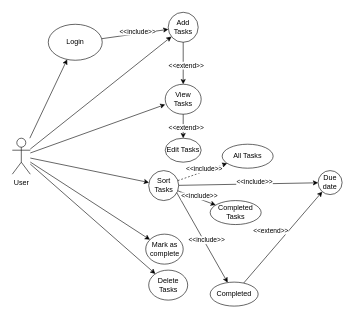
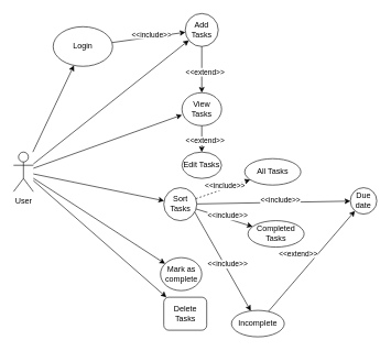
  <mxCell id="0" />
  <mxCell id="1" parent="0" />
  <mxCell id="2" value="User" style="shape=umlActor;verticalLabelPosition=bottom;verticalAlign=top;html=1;outlineConnect=0;" parent="1" vertex="1"><mxGeometry x="20" y="230" width="30" height="60" as="geometry" /></mxCell>
  <mxCell id="3" value="Login" style="ellipse;whiteSpace=wrap;html=1;" parent="1" vertex="1"><mxGeometry x="80" y="40" width="90" height="60" as="geometry" /></mxCell>
  <mxCell id="4" value="Add Tasks" style="ellipse;whiteSpace=wrap;html=1;" parent="1" vertex="1"><mxGeometry x="280" y="20" width="50" height="50" as="geometry" /></mxCell>
  <mxCell id="5" value="View Tasks" style="ellipse;whiteSpace=wrap;html=1;" parent="1" vertex="1"><mxGeometry x="275" y="140" width="60" height="50" as="geometry" /></mxCell>
  <mxCell id="6" value="Edit Tasks" style="ellipse;whiteSpace=wrap;html=1;" parent="1" vertex="1"><mxGeometry x="275" y="230" width="60" height="40" as="geometry" /></mxCell>
- <mxCell id="7" value="Delete Tasks" style="ellipse;whiteSpace=wrap;html=1;" parent="1" vertex="1"><mxGeometry x="247.5" y="450" width="65" height="50" as="geometry" /></mxCell>
+ <mxCell id="7" value="Delete Tasks" style="whiteSpace=wrap;html=1;rounded=1;" parent="1" vertex="1"><mxGeometry x="247.5" y="450" width="65" height="50" as="geometry" /></mxCell>
  <mxCell id="8" value="Sort Tasks" style="ellipse;whiteSpace=wrap;html=1;" parent="1" vertex="1"><mxGeometry x="247.5" y="284" width="50" height="50" as="geometry" /></mxCell>
  <mxCell id="9" value="" style="endArrow=classic;html=1;rounded=0;" parent="1" source="2" target="3" edge="1"><mxGeometry width="50" height="50" relative="1" as="geometry"><mxPoint x="50" y="240" as="sourcePoint" /><mxPoint x="177.574" y="128.284" as="targetPoint" /></mxGeometry></mxCell>
  <mxCell id="10" value="" style="endArrow=classic;html=1;rounded=0;" parent="1" source="2" target="4" edge="1"><mxGeometry width="50" height="50" relative="1" as="geometry"><mxPoint x="50" y="240" as="sourcePoint" /><mxPoint x="118" y="178" as="targetPoint" /></mxGeometry></mxCell>
  <mxCell id="11" value="" style="endArrow=classic;html=1;rounded=0;" parent="1" source="4" target="5" edge="1"><mxGeometry width="50" height="50" relative="1" as="geometry"><mxPoint x="296.04" y="200" as="sourcePoint" /><mxPoint x="380" y="238" as="targetPoint" /></mxGeometry></mxCell>
  <mxCell id="12" value="&amp;lt;&amp;lt;extend&amp;gt;&amp;gt;" style="edgeLabel;html=1;align=center;verticalAlign=middle;resizable=0;points=[];" parent="11" vertex="1" connectable="0"><mxGeometry x="0.081" y="4" relative="1" as="geometry"><mxPoint as="offset" /></mxGeometry></mxCell>
  <mxCell id="13" value="" style="endArrow=classic;html=1;rounded=0;entryX=0;entryY=0.675;entryDx=0;entryDy=0;entryPerimeter=0;" parent="1" source="2" target="5" edge="1"><mxGeometry width="50" height="50" relative="1" as="geometry"><mxPoint x="50" y="240" as="sourcePoint" /><mxPoint x="268" y="250" as="targetPoint" /></mxGeometry></mxCell>
  <mxCell id="14" value="" style="endArrow=classic;html=1;rounded=0;" parent="1" source="3" target="4" edge="1"><mxGeometry width="50" height="50" relative="1" as="geometry"><mxPoint x="216.04" y="90" as="sourcePoint" /><mxPoint x="300" y="128" as="targetPoint" /></mxGeometry></mxCell>
  <mxCell id="15" value="&amp;lt;&amp;lt;include&amp;gt;&amp;gt;" style="edgeLabel;html=1;align=center;verticalAlign=middle;resizable=0;points=[];" parent="14" vertex="1" connectable="0"><mxGeometry x="0.081" y="4" relative="1" as="geometry"><mxPoint as="offset" /></mxGeometry></mxCell>
  <mxCell id="16" value="" style="endArrow=classic;html=1;rounded=0;" parent="1" source="2" target="7" edge="1"><mxGeometry width="50" height="50" relative="1" as="geometry"><mxPoint x="50" y="240" as="sourcePoint" /><mxPoint x="360" y="414" as="targetPoint" /></mxGeometry></mxCell>
  <mxCell id="17" value="" style="endArrow=classic;html=1;rounded=0;" parent="1" source="2" target="8" edge="1"><mxGeometry width="50" height="50" relative="1" as="geometry"><mxPoint y="340" as="sourcePoint" x="-20" /><mxPoint x="195.015" y="653.633" as="targetPoint" /></mxGeometry></mxCell>
  <mxCell id="18" value="Mark as complete" style="ellipse;whiteSpace=wrap;html=1;" parent="1" vertex="1"><mxGeometry x="242.5" y="390" width="62.5" height="50" as="geometry" /></mxCell>
  <mxCell id="19" value="" style="endArrow=classic;html=1;rounded=0;" parent="1" source="2" target="18" edge="1"><mxGeometry width="50" height="50" relative="1" as="geometry"><mxPoint x="60" y="270" as="sourcePoint" /><mxPoint x="473" y="616" as="targetPoint" /></mxGeometry></mxCell>
  <mxCell id="20" value="All Tasks" style="ellipse;whiteSpace=wrap;html=1;" parent="1" vertex="1"><mxGeometry x="370" y="240" width="85" height="40" as="geometry" /></mxCell>
- <mxCell id="21" value="Completed&lt;div&gt;Tasks&lt;/div&gt;" style="ellipse;whiteSpace=wrap;html=1;" parent="1" vertex="1"><mxGeometry x="350" y="334" width="85" height="40" as="geometry" /></mxCell>
+ <mxCell id="21" value="Completed&lt;div&gt;Tasks&lt;/div&gt;" style="ellipse;whiteSpace=wrap;html=1;" parent="1" vertex="1"><mxGeometry x="375" y="334" width="85" height="40" as="geometry" /></mxCell>
  <mxCell id="22" value="" style="endArrow=classic;html=1;rounded=0;exitX=0.936;exitY=0.738;exitDx=0;exitDy=0;exitPerimeter=0;" parent="1" source="8" target="33" edge="1"><mxGeometry width="50" height="50" relative="1" as="geometry"><mxPoint x="600" y="700" as="sourcePoint" /><mxPoint x="730" y="670" as="targetPoint" /></mxGeometry></mxCell>
  <mxCell id="23" value="&amp;lt;&amp;lt;include&amp;gt;&amp;gt;" style="edgeLabel;html=1;align=center;verticalAlign=middle;resizable=0;points=[];" parent="22" vertex="1" connectable="0"><mxGeometry x="0.081" y="4" relative="1" as="geometry"><mxPoint as="offset" /></mxGeometry></mxCell>
  <mxCell id="24" value="" style="endArrow=classic;html=1;rounded=0;" parent="1" source="8" target="21" edge="1"><mxGeometry width="50" height="50" relative="1" as="geometry"><mxPoint x="590" y="660" as="sourcePoint" /><mxPoint x="590" y="730" as="targetPoint" /></mxGeometry></mxCell>
  <mxCell id="25" value="&amp;lt;&amp;lt;include&amp;gt;&amp;gt;" style="edgeLabel;html=1;align=center;verticalAlign=middle;resizable=0;points=[];" parent="24" vertex="1" connectable="0"><mxGeometry x="0.081" y="4" relative="1" as="geometry"><mxPoint as="offset" /></mxGeometry></mxCell>
  <mxCell id="26" value="" style="endArrow=classic;html=1;rounded=0;dashed=1;" parent="1" source="8" target="20" edge="1"><mxGeometry width="50" height="50" relative="1" as="geometry"><mxPoint x="570" y="630" as="sourcePoint" /><mxPoint x="570" y="700" as="targetPoint" /></mxGeometry></mxCell>
  <mxCell id="27" value="&amp;lt;&amp;lt;include&amp;gt;&amp;gt;" style="edgeLabel;html=1;align=center;verticalAlign=middle;resizable=0;points=[];" parent="26" vertex="1" connectable="0"><mxGeometry x="0.081" y="4" relative="1" as="geometry"><mxPoint as="offset" /></mxGeometry></mxCell>
  <mxCell id="28" value="Due date" style="ellipse;whiteSpace=wrap;html=1;" parent="1" vertex="1"><mxGeometry x="530" y="284" width="40" height="40" as="geometry" /></mxCell>
  <mxCell id="29" value="" style="endArrow=classic;html=1;rounded=0;" parent="1" source="8" target="28" edge="1"><mxGeometry width="50" height="50" relative="1" as="geometry"><mxPoint x="580" y="636" as="sourcePoint" /><mxPoint x="792" y="660" as="targetPoint" /></mxGeometry></mxCell>
  <mxCell id="30" value="&amp;lt;&amp;lt;include&amp;gt;&amp;gt;" style="edgeLabel;html=1;align=center;verticalAlign=middle;resizable=0;points=[];" parent="29" vertex="1" connectable="0"><mxGeometry x="0.081" y="4" relative="1" as="geometry"><mxPoint as="offset" /></mxGeometry></mxCell>
  <mxCell id="31" value="" style="endArrow=classic;html=1;rounded=0;" parent="1" source="33" target="28" edge="1"><mxGeometry width="50" height="50" relative="1" as="geometry"><mxPoint x="880" y="710" as="sourcePoint" /><mxPoint x="983" y="650" as="targetPoint" /></mxGeometry></mxCell>
  <mxCell id="32" value="&amp;lt;&amp;lt;extend&amp;gt;&amp;gt;" style="edgeLabel;html=1;align=center;verticalAlign=middle;resizable=0;points=[];" parent="31" vertex="1" connectable="0"><mxGeometry x="0.081" y="4" relative="1" as="geometry"><mxPoint x="-23" y="-3" as="offset" /></mxGeometry></mxCell>
- <mxCell id="33" value="Completed" style="ellipse;whiteSpace=wrap;html=1;" parent="1" vertex="1"><mxGeometry x="350" y="470" width="80" height="40" as="geometry" /></mxCell>
+ <mxCell id="33" value="Incomplete" style="ellipse;whiteSpace=wrap;html=1;" parent="1" vertex="1"><mxGeometry x="350" y="470" width="80" height="40" as="geometry" /></mxCell>
  <mxCell id="34" value="" style="endArrow=classic;html=1;rounded=0;" edge="1" parent="1" source="5" target="6"><mxGeometry width="50" height="50" relative="1" as="geometry"><mxPoint x="273" y="180" as="sourcePoint" /><mxPoint x="260" y="210" as="targetPoint" /></mxGeometry></mxCell>
  <mxCell id="35" value="&amp;lt;&amp;lt;extend&amp;gt;&amp;gt;" style="edgeLabel;html=1;align=center;verticalAlign=middle;resizable=0;points=[];" vertex="1" connectable="0" parent="34"><mxGeometry x="0.081" y="4" relative="1" as="geometry"><mxPoint as="offset" /></mxGeometry></mxCell>
